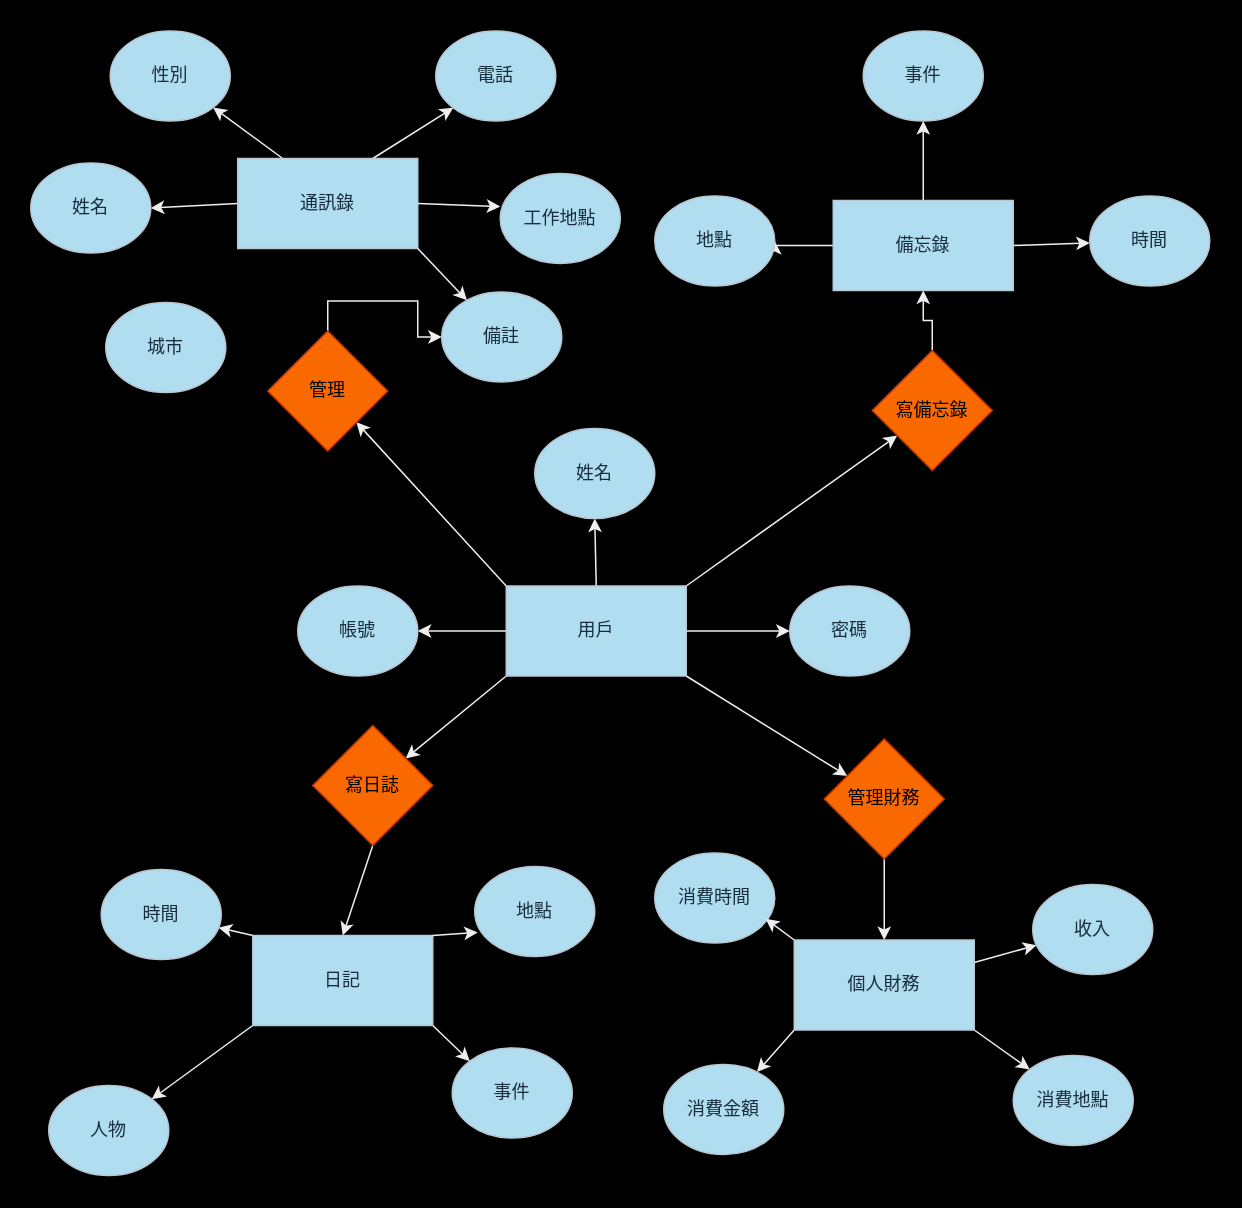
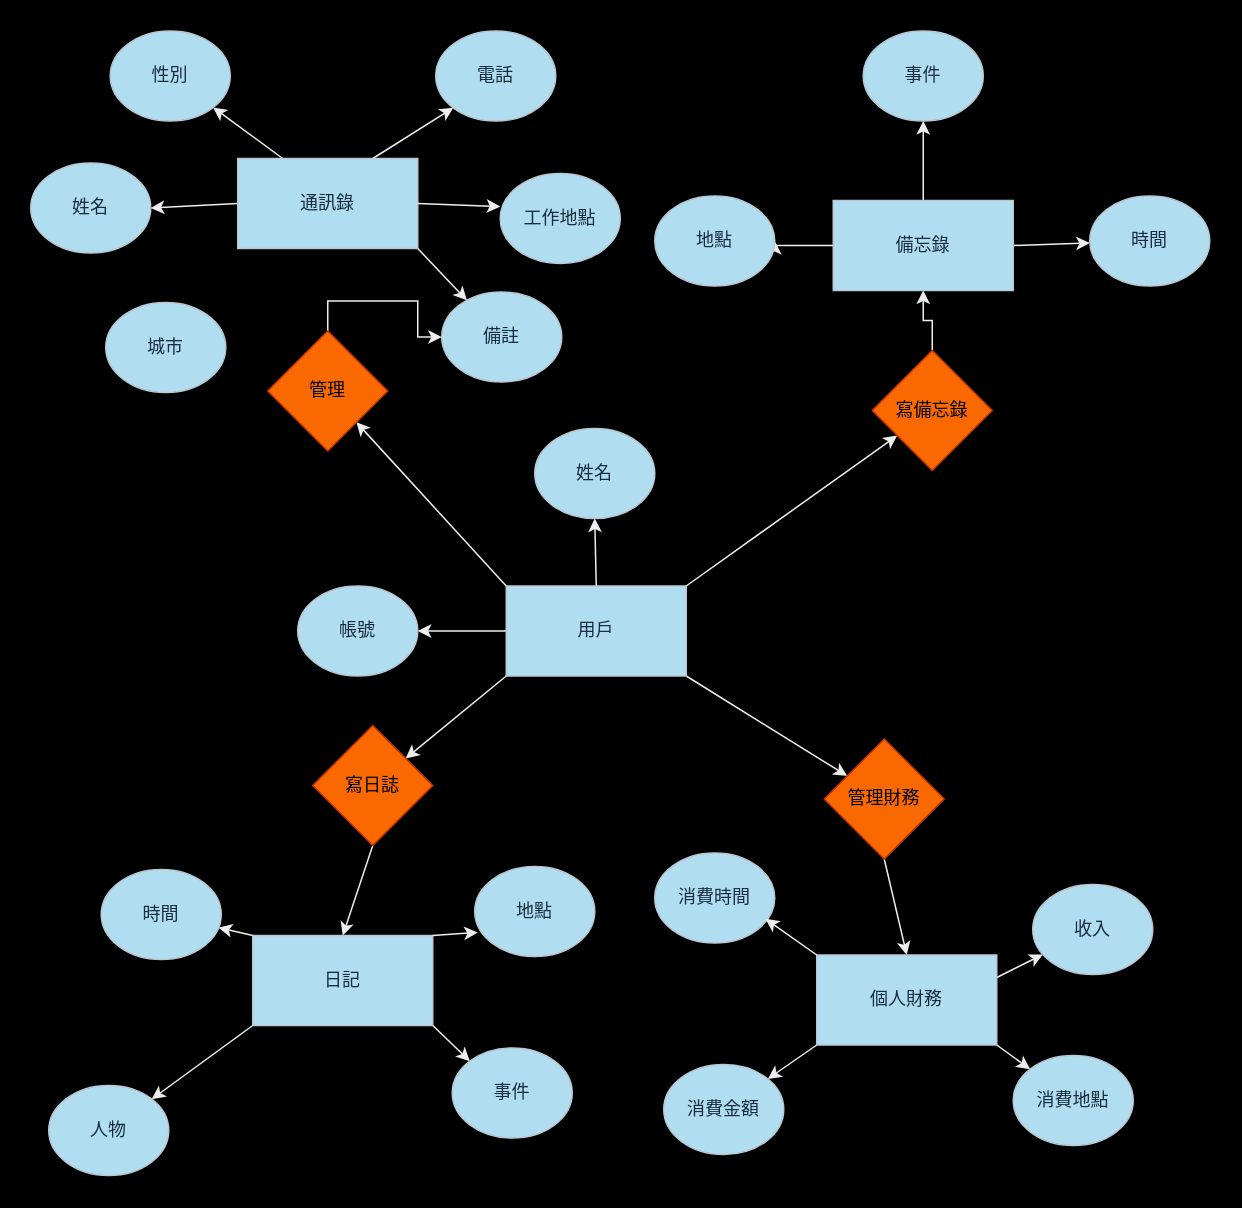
  <mxCell id="0" />
  <mxCell id="1" parent="0" />
  <mxCell id="2" style="edgeStyle=orthogonalEdgeStyle;rounded=0;orthogonalLoop=1;jettySize=auto;html=1;exitX=0;exitY=0.5;exitDx=0;exitDy=0;entryX=1;entryY=0.5;entryDx=0;entryDy=0;strokeColor=#EEEEEE;fontColor=#FFFFFF;" edge="1" parent="1" source="9" target="11"><mxGeometry relative="1" as="geometry" /></mxCell>
- <mxCell id="3" style="rounded=0;orthogonalLoop=1;jettySize=auto;html=1;exitX=1;exitY=0.5;exitDx=0;exitDy=0;entryX=0;entryY=0.5;entryDx=0;entryDy=0;strokeColor=#EEEEEE;fontColor=#FFFFFF;" edge="1" parent="1" source="9" target="10"><mxGeometry relative="1" as="geometry" /></mxCell>
  <mxCell id="4" style="rounded=0;orthogonalLoop=1;jettySize=auto;html=1;exitX=0.5;exitY=0;exitDx=0;exitDy=0;entryX=0.5;entryY=1;entryDx=0;entryDy=0;strokeColor=#EEEEEE;fontColor=#FFFFFF;" edge="1" parent="1" source="9" target="12"><mxGeometry relative="1" as="geometry" /></mxCell>
  <mxCell id="5" style="rounded=0;orthogonalLoop=1;jettySize=auto;html=1;exitX=1;exitY=0;exitDx=0;exitDy=0;strokeColor=#EEEEEE;fontColor=#FFFFFF;" edge="1" parent="1" source="9" target="18"><mxGeometry relative="1" as="geometry" /></mxCell>
  <mxCell id="6" style="rounded=0;orthogonalLoop=1;jettySize=auto;html=1;exitX=0;exitY=0;exitDx=0;exitDy=0;strokeColor=#EEEEEE;fontColor=#FFFFFF;" edge="1" parent="1" source="9" target="20"><mxGeometry relative="1" as="geometry" /></mxCell>
  <mxCell id="7" style="rounded=0;orthogonalLoop=1;jettySize=auto;html=1;exitX=0;exitY=1;exitDx=0;exitDy=0;strokeColor=#EEEEEE;fontColor=#FFFFFF;" edge="1" parent="1" source="9" target="14"><mxGeometry relative="1" as="geometry" /></mxCell>
  <mxCell id="8" style="rounded=0;orthogonalLoop=1;jettySize=auto;html=1;exitX=1;exitY=1;exitDx=0;exitDy=0;strokeColor=#EEEEEE;fontColor=#FFFFFF;" edge="1" parent="1" source="9" target="16"><mxGeometry relative="1" as="geometry" /></mxCell>
  <mxCell id="9" value="用戶" style="whiteSpace=wrap;html=1;labelBackgroundColor=none;fillColor=#B1DDF0;strokeColor=#BAC8D3;fontColor=#182E3E;" vertex="1" parent="1"><mxGeometry x="337" y="390" width="120" height="60" as="geometry" /></mxCell>
- <mxCell id="10" value="密碼" style="ellipse;whiteSpace=wrap;html=1;strokeColor=#BAC8D3;fontColor=#182E3E;fillColor=#B1DDF0;" vertex="1" parent="1"><mxGeometry x="526" y="390" width="80" height="60" as="geometry" /></mxCell>
  <mxCell id="11" value="帳號" style="ellipse;whiteSpace=wrap;html=1;strokeColor=#BAC8D3;fontColor=#182E3E;fillColor=#B1DDF0;" vertex="1" parent="1"><mxGeometry x="198" y="390" width="80" height="60" as="geometry" /></mxCell>
  <mxCell id="12" value="姓名" style="ellipse;whiteSpace=wrap;html=1;strokeColor=#BAC8D3;fontColor=#182E3E;fillColor=#B1DDF0;" vertex="1" parent="1"><mxGeometry x="356" y="285" width="80" height="60" as="geometry" /></mxCell>
  <mxCell id="13" style="rounded=0;orthogonalLoop=1;jettySize=auto;html=1;exitX=0.5;exitY=1;exitDx=0;exitDy=0;entryX=0.5;entryY=0;entryDx=0;entryDy=0;strokeColor=#EEEEEE;fontColor=#FFFFFF;" edge="1" parent="1" source="14" target="33"><mxGeometry relative="1" as="geometry" /></mxCell>
  <mxCell id="14" value="寫日誌" style="rhombus;whiteSpace=wrap;html=1;strokeColor=#C73500;fillColor=#fa6800;fontColor=#000000;" vertex="1" parent="1"><mxGeometry x="208" y="483" width="80" height="80" as="geometry" /></mxCell>
  <mxCell id="15" style="rounded=0;orthogonalLoop=1;jettySize=auto;html=1;exitX=0.5;exitY=1;exitDx=0;exitDy=0;entryX=0.5;entryY=0;entryDx=0;entryDy=0;strokeColor=#EEEEEE;fontColor=#FFFFFF;" edge="1" parent="1" source="16" target="37"><mxGeometry relative="1" as="geometry" /></mxCell>
  <mxCell id="16" value="管理財務" style="rhombus;whiteSpace=wrap;html=1;strokeColor=#C73500;fillColor=#fa6800;fontColor=#000000;" vertex="1" parent="1"><mxGeometry x="549" y="492" width="80" height="80" as="geometry" /></mxCell>
  <mxCell id="17" style="edgeStyle=orthogonalEdgeStyle;rounded=0;orthogonalLoop=1;jettySize=auto;html=1;exitX=0.5;exitY=0;exitDx=0;exitDy=0;entryX=0.5;entryY=1;entryDx=0;entryDy=0;strokeColor=#EEEEEE;fontColor=#FFFFFF;" edge="1" parent="1" source="18" target="24"><mxGeometry relative="1" as="geometry" /></mxCell>
  <mxCell id="18" value="寫備忘錄" style="rhombus;whiteSpace=wrap;html=1;strokeColor=#C73500;fillColor=#fa6800;fontColor=#000000;" vertex="1" parent="1"><mxGeometry x="581" y="233" width="80" height="80" as="geometry" /></mxCell>
  <mxCell id="19" style="edgeStyle=orthogonalEdgeStyle;rounded=0;orthogonalLoop=1;jettySize=auto;html=1;exitX=0.5;exitY=0;exitDx=0;exitDy=0;strokeColor=#EEEEEE;fontColor=#FFFFFF;" edge="1" parent="1" source="20" target="38"><mxGeometry relative="1" as="geometry" /></mxCell>
  <mxCell id="20" value="管理" style="rhombus;whiteSpace=wrap;html=1;strokeColor=#C73500;fillColor=#fa6800;fontColor=#000000;" vertex="1" parent="1"><mxGeometry x="178" y="220" width="80" height="80" as="geometry" /></mxCell>
  <mxCell id="21" style="edgeStyle=orthogonalEdgeStyle;rounded=0;orthogonalLoop=1;jettySize=auto;html=1;exitX=0;exitY=0.5;exitDx=0;exitDy=0;entryX=1;entryY=0.5;entryDx=0;entryDy=0;strokeColor=#EEEEEE;fontColor=#FFFFFF;" edge="1" parent="1" source="24" target="46"><mxGeometry relative="1" as="geometry" /></mxCell>
  <mxCell id="22" style="edgeStyle=orthogonalEdgeStyle;rounded=0;orthogonalLoop=1;jettySize=auto;html=1;exitX=0.5;exitY=0;exitDx=0;exitDy=0;strokeColor=#EEEEEE;fontColor=#FFFFFF;" edge="1" parent="1" source="24" target="45"><mxGeometry relative="1" as="geometry" /></mxCell>
  <mxCell id="23" style="rounded=0;orthogonalLoop=1;jettySize=auto;html=1;exitX=1;exitY=0.5;exitDx=0;exitDy=0;strokeColor=#EEEEEE;fontColor=#FFFFFF;" edge="1" parent="1" source="24" target="47"><mxGeometry relative="1" as="geometry" /></mxCell>
  <mxCell id="24" value="備忘錄" style="whiteSpace=wrap;html=1;labelBackgroundColor=none;fillColor=#B1DDF0;strokeColor=#BAC8D3;fontColor=#182E3E;" vertex="1" parent="1"><mxGeometry x="555" y="133" width="120" height="60" as="geometry" /></mxCell>
  <mxCell id="25" style="rounded=0;orthogonalLoop=1;jettySize=auto;html=1;exitX=0.75;exitY=0;exitDx=0;exitDy=0;entryX=0;entryY=1;entryDx=0;entryDy=0;strokeColor=#EEEEEE;fontColor=#FFFFFF;" edge="1" parent="1" source="29" target="39"><mxGeometry relative="1" as="geometry" /></mxCell>
  <mxCell id="26" style="rounded=0;orthogonalLoop=1;jettySize=auto;html=1;exitX=0.25;exitY=0;exitDx=0;exitDy=0;strokeColor=#EEEEEE;fontColor=#FFFFFF;" edge="1" parent="1" source="29" target="43"><mxGeometry relative="1" as="geometry" /></mxCell>
  <mxCell id="27" style="rounded=0;orthogonalLoop=1;jettySize=auto;html=1;exitX=1;exitY=1;exitDx=0;exitDy=0;strokeColor=#EEEEEE;fontColor=#FFFFFF;" edge="1" parent="1" source="29" target="38"><mxGeometry relative="1" as="geometry" /></mxCell>
  <mxCell id="28" style="rounded=0;orthogonalLoop=1;jettySize=auto;html=1;exitX=0;exitY=0.5;exitDx=0;exitDy=0;entryX=1;entryY=0.5;entryDx=0;entryDy=0;strokeColor=#EEEEEE;fontColor=#FFFFFF;" edge="1" parent="1" source="29" target="40"><mxGeometry relative="1" as="geometry" /></mxCell>
  <mxCell id="29" value="通訊錄" style="whiteSpace=wrap;html=1;labelBackgroundColor=none;fillColor=#B1DDF0;strokeColor=#BAC8D3;fontColor=#182E3E;" vertex="1" parent="1"><mxGeometry x="158" y="105" width="120" height="60" as="geometry" /></mxCell>
  <mxCell id="30" style="rounded=0;orthogonalLoop=1;jettySize=auto;html=1;exitX=1;exitY=1;exitDx=0;exitDy=0;entryX=0;entryY=0;entryDx=0;entryDy=0;strokeColor=#EEEEEE;fontColor=#FFFFFF;" edge="1" parent="1" source="33" target="51"><mxGeometry relative="1" as="geometry" /></mxCell>
  <mxCell id="31" style="rounded=0;orthogonalLoop=1;jettySize=auto;html=1;exitX=0;exitY=1;exitDx=0;exitDy=0;strokeColor=#EEEEEE;fontColor=#FFFFFF;" edge="1" parent="1" source="33" target="49"><mxGeometry relative="1" as="geometry" /></mxCell>
  <mxCell id="32" style="rounded=0;orthogonalLoop=1;jettySize=auto;html=1;exitX=0;exitY=0;exitDx=0;exitDy=0;strokeColor=#EEEEEE;fontColor=#FFFFFF;" edge="1" parent="1" source="33" target="50"><mxGeometry relative="1" as="geometry" /></mxCell>
  <mxCell id="33" value="日記" style="whiteSpace=wrap;html=1;labelBackgroundColor=none;fillColor=#B1DDF0;strokeColor=#BAC8D3;fontColor=#182E3E;" vertex="1" parent="1"><mxGeometry x="168" y="623" width="120" height="60" as="geometry" /></mxCell>
  <mxCell id="34" style="rounded=0;orthogonalLoop=1;jettySize=auto;html=1;exitX=1;exitY=0.25;exitDx=0;exitDy=0;strokeColor=#EEEEEE;fontColor=#FFFFFF;" edge="1" parent="1" source="37" target="55"><mxGeometry relative="1" as="geometry" /></mxCell>
  <mxCell id="35" style="rounded=0;orthogonalLoop=1;jettySize=auto;html=1;exitX=1;exitY=1;exitDx=0;exitDy=0;strokeColor=#EEEEEE;fontColor=#FFFFFF;" edge="1" parent="1" source="37" target="56"><mxGeometry relative="1" as="geometry" /></mxCell>
  <mxCell id="36" style="rounded=0;orthogonalLoop=1;jettySize=auto;html=1;exitX=0;exitY=1;exitDx=0;exitDy=0;strokeColor=#EEEEEE;fontColor=#FFFFFF;" edge="1" parent="1" source="37" target="53"><mxGeometry relative="1" as="geometry" /></mxCell>
- <mxCell id="37" value="個人財務" style="whiteSpace=wrap;html=1;labelBackgroundColor=none;fillColor=#B1DDF0;strokeColor=#BAC8D3;fontColor=#182E3E;" vertex="1" parent="1"><mxGeometry x="529" y="626" width="120" height="60" as="geometry" /></mxCell>
+ <mxCell id="37" value="個人財務" style="whiteSpace=wrap;html=1;labelBackgroundColor=none;fillColor=#B1DDF0;strokeColor=#BAC8D3;fontColor=#182E3E;" vertex="1" parent="1"><mxGeometry x="544" y="636" width="120" height="60" as="geometry" /></mxCell>
  <mxCell id="38" value="備註" style="ellipse;whiteSpace=wrap;html=1;strokeColor=#BAC8D3;fontColor=#182E3E;fillColor=#B1DDF0;" vertex="1" parent="1"><mxGeometry x="294" y="194" width="80" height="60" as="geometry" /></mxCell>
  <mxCell id="39" value="電話" style="ellipse;whiteSpace=wrap;html=1;strokeColor=#BAC8D3;fontColor=#182E3E;fillColor=#B1DDF0;" vertex="1" parent="1"><mxGeometry x="290" y="20" width="80" height="60" as="geometry" /></mxCell>
  <mxCell id="40" value="姓名" style="ellipse;whiteSpace=wrap;html=1;strokeColor=#BAC8D3;fontColor=#182E3E;fillColor=#B1DDF0;" vertex="1" parent="1"><mxGeometry x="20" y="108" width="80" height="60" as="geometry" /></mxCell>
  <mxCell id="41" value="工作地點" style="ellipse;whiteSpace=wrap;html=1;strokeColor=#BAC8D3;fontColor=#182E3E;fillColor=#B1DDF0;" vertex="1" parent="1"><mxGeometry x="333" y="115" width="80" height="60" as="geometry" /></mxCell>
  <mxCell id="42" value="城市" style="ellipse;whiteSpace=wrap;html=1;strokeColor=#BAC8D3;fontColor=#182E3E;fillColor=#B1DDF0;" vertex="1" parent="1"><mxGeometry x="70" y="201" width="80" height="60" as="geometry" /></mxCell>
  <mxCell id="43" value="性別" style="ellipse;whiteSpace=wrap;html=1;strokeColor=#BAC8D3;fontColor=#182E3E;fillColor=#B1DDF0;" vertex="1" parent="1"><mxGeometry x="73" y="20" width="80" height="60" as="geometry" /></mxCell>
  <mxCell id="44" style="rounded=0;orthogonalLoop=1;jettySize=auto;html=1;exitX=1;exitY=0.5;exitDx=0;exitDy=0;entryX=0;entryY=0.367;entryDx=0;entryDy=0;entryPerimeter=0;strokeColor=#EEEEEE;fontColor=#FFFFFF;" edge="1" parent="1" source="29" target="41"><mxGeometry relative="1" as="geometry" /></mxCell>
  <mxCell id="45" value="事件" style="ellipse;whiteSpace=wrap;html=1;strokeColor=#BAC8D3;fontColor=#182E3E;fillColor=#B1DDF0;" vertex="1" parent="1"><mxGeometry x="575" y="20" width="80" height="60" as="geometry" /></mxCell>
  <mxCell id="46" value="地點" style="ellipse;whiteSpace=wrap;html=1;strokeColor=#BAC8D3;fontColor=#182E3E;fillColor=#B1DDF0;" vertex="1" parent="1"><mxGeometry x="436" y="130" width="80" height="60" as="geometry" /></mxCell>
  <mxCell id="47" value="時間" style="ellipse;whiteSpace=wrap;html=1;strokeColor=#BAC8D3;fontColor=#182E3E;fillColor=#B1DDF0;" vertex="1" parent="1"><mxGeometry x="726" y="130" width="80" height="60" as="geometry" /></mxCell>
  <mxCell id="48" value="地點" style="ellipse;whiteSpace=wrap;html=1;strokeColor=#BAC8D3;fontColor=#182E3E;fillColor=#B1DDF0;" vertex="1" parent="1"><mxGeometry x="316" y="577" width="80" height="60" as="geometry" /></mxCell>
  <mxCell id="49" value="人物" style="ellipse;whiteSpace=wrap;html=1;strokeColor=#BAC8D3;fontColor=#182E3E;fillColor=#B1DDF0;" vertex="1" parent="1"><mxGeometry x="32" y="723" width="80" height="60" as="geometry" /></mxCell>
  <mxCell id="50" value="時間" style="ellipse;whiteSpace=wrap;html=1;strokeColor=#BAC8D3;fontColor=#182E3E;fillColor=#B1DDF0;" vertex="1" parent="1"><mxGeometry x="67" y="579" width="80" height="60" as="geometry" /></mxCell>
  <mxCell id="51" value="事件" style="ellipse;whiteSpace=wrap;html=1;strokeColor=#BAC8D3;fontColor=#182E3E;fillColor=#B1DDF0;" vertex="1" parent="1"><mxGeometry x="301" y="698" width="80" height="60" as="geometry" /></mxCell>
  <mxCell id="52" style="rounded=0;orthogonalLoop=1;jettySize=auto;html=1;exitX=1;exitY=0;exitDx=0;exitDy=0;entryX=0.025;entryY=0.733;entryDx=0;entryDy=0;entryPerimeter=0;strokeColor=#EEEEEE;fontColor=#FFFFFF;" edge="1" parent="1" source="33" target="48"><mxGeometry relative="1" as="geometry" /></mxCell>
  <mxCell id="53" value="消費金額" style="ellipse;whiteSpace=wrap;html=1;strokeColor=#BAC8D3;fontColor=#182E3E;fillColor=#B1DDF0;" vertex="1" parent="1"><mxGeometry x="442" y="709" width="80" height="60" as="geometry" /></mxCell>
  <mxCell id="54" value="消費時間" style="ellipse;whiteSpace=wrap;html=1;strokeColor=#BAC8D3;fontColor=#182E3E;fillColor=#B1DDF0;" vertex="1" parent="1"><mxGeometry x="436" y="568" width="80" height="60" as="geometry" /></mxCell>
  <mxCell id="55" value="收入" style="ellipse;whiteSpace=wrap;html=1;strokeColor=#BAC8D3;fontColor=#182E3E;fillColor=#B1DDF0;" vertex="1" parent="1"><mxGeometry x="688" y="589" width="80" height="60" as="geometry" /></mxCell>
  <mxCell id="56" value="消費地點" style="ellipse;whiteSpace=wrap;html=1;strokeColor=#BAC8D3;fontColor=#182E3E;fillColor=#B1DDF0;" vertex="1" parent="1"><mxGeometry x="675" y="703" width="80" height="60" as="geometry" /></mxCell>
  <mxCell id="57" style="rounded=0;orthogonalLoop=1;jettySize=auto;html=1;exitX=0;exitY=0;exitDx=0;exitDy=0;entryX=0.923;entryY=0.731;entryDx=0;entryDy=0;entryPerimeter=0;strokeColor=#EEEEEE;fontColor=#FFFFFF;" edge="1" parent="1" source="37" target="54"><mxGeometry relative="1" as="geometry" /></mxCell>
